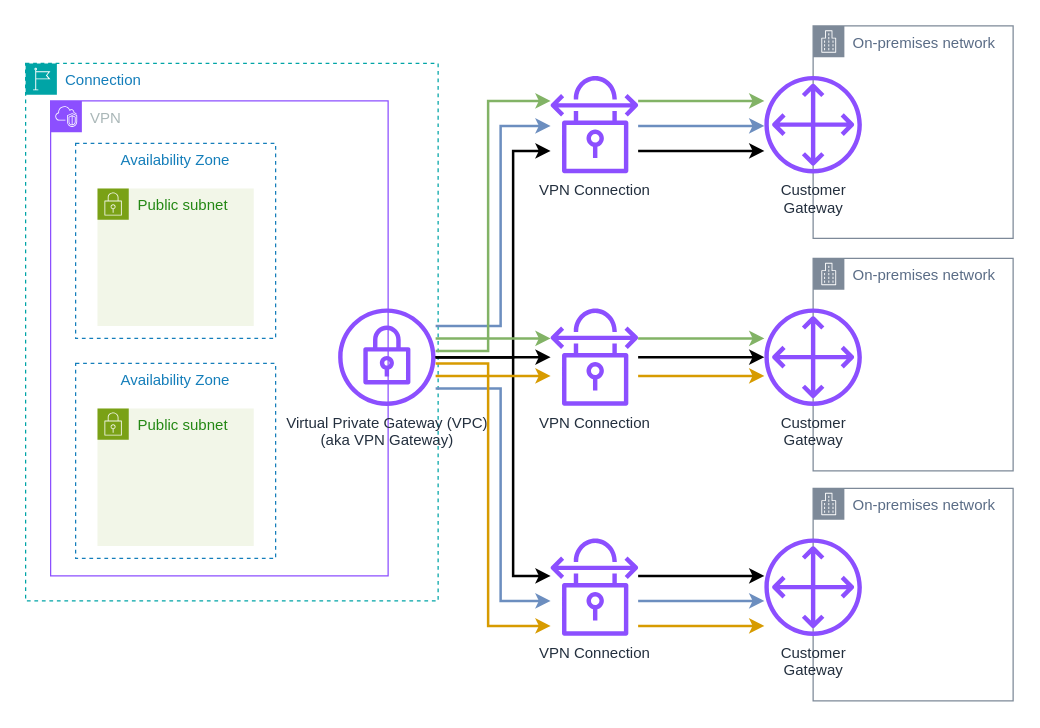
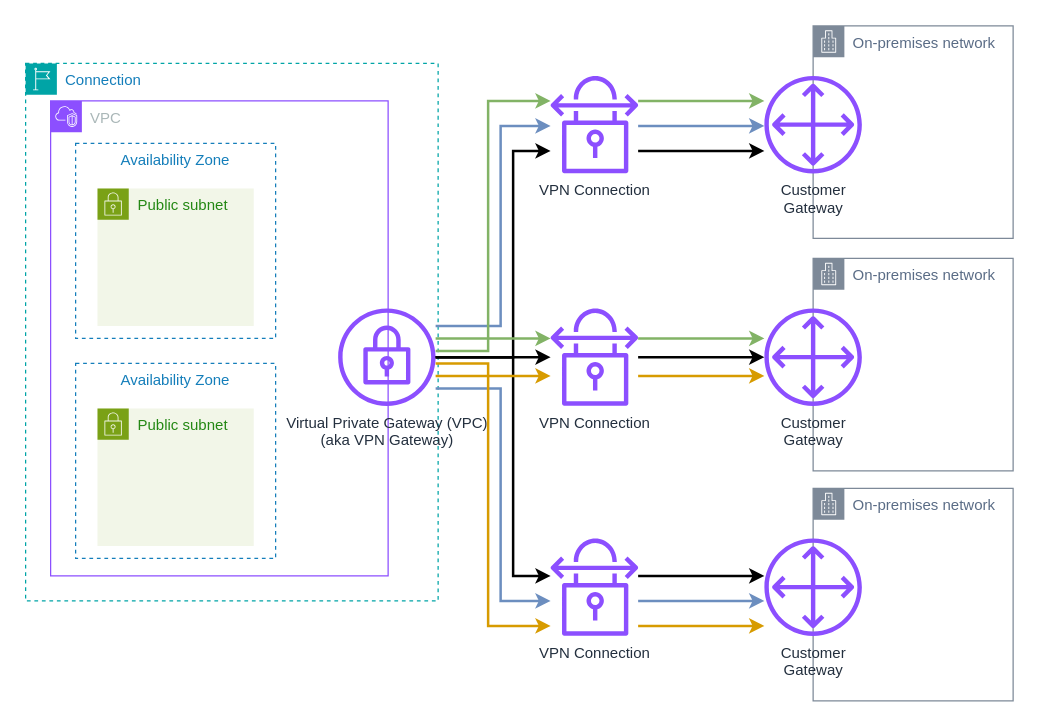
  <mxCell id="0" />
  <mxCell id="1" parent="0" />
  <mxCell id="2" value="Connection" style="points=[[0,0],[0.25,0],[0.5,0],[0.75,0],[1,0],[1,0.25],[1,0.5],[1,0.75],[1,1],[0.75,1],[0.5,1],[0.25,1],[0,1],[0,0.75],[0,0.5],[0,0.25]];outlineConnect=0;gradientColor=none;html=1;whiteSpace=wrap;fontSize=12;fontStyle=0;container=1;pointerEvents=0;collapsible=0;recursiveResize=0;shape=mxgraph.aws4.group;grIcon=mxgraph.aws4.group_region;strokeColor=#00A4A6;fillColor=none;verticalAlign=top;align=left;spacingLeft=30;fontColor=#147EBA;dashed=1;" vertex="1" parent="1"><mxGeometry x="20" y="50" width="330" height="430" as="geometry" /></mxCell>
- <mxCell id="3" value="VPN" style="points=[[0,0],[0.25,0],[0.5,0],[0.75,0],[1,0],[1,0.25],[1,0.5],[1,0.75],[1,1],[0.75,1],[0.5,1],[0.25,1],[0,1],[0,0.75],[0,0.5],[0,0.25]];outlineConnect=0;gradientColor=none;html=1;whiteSpace=wrap;fontSize=12;fontStyle=0;container=1;pointerEvents=0;collapsible=0;recursiveResize=0;shape=mxgraph.aws4.group;grIcon=mxgraph.aws4.group_vpc2;strokeColor=#8C4FFF;fillColor=none;verticalAlign=top;align=left;spacingLeft=30;fontColor=#AAB7B8;dashed=0;" vertex="1" parent="2"><mxGeometry x="20" y="30" width="270" height="380" as="geometry" /></mxCell>
+ <mxCell id="3" value="VPC" style="points=[[0,0],[0.25,0],[0.5,0],[0.75,0],[1,0],[1,0.25],[1,0.5],[1,0.75],[1,1],[0.75,1],[0.5,1],[0.25,1],[0,1],[0,0.75],[0,0.5],[0,0.25]];outlineConnect=0;gradientColor=none;html=1;whiteSpace=wrap;fontSize=12;fontStyle=0;container=1;pointerEvents=0;collapsible=0;recursiveResize=0;shape=mxgraph.aws4.group;grIcon=mxgraph.aws4.group_vpc2;strokeColor=#8C4FFF;fillColor=none;verticalAlign=top;align=left;spacingLeft=30;fontColor=#AAB7B8;dashed=0;" vertex="1" parent="2"><mxGeometry x="20" y="30" width="270" height="380" as="geometry" /></mxCell>
  <mxCell id="4" value="Availability Zone" style="fillColor=none;strokeColor=#147EBA;dashed=1;verticalAlign=top;fontStyle=0;fontColor=#147EBA;whiteSpace=wrap;html=1;" vertex="1" parent="3"><mxGeometry x="20" y="34" width="160" height="156" as="geometry" /></mxCell>
  <mxCell id="5" value="Public subnet" style="points=[[0,0],[0.25,0],[0.5,0],[0.75,0],[1,0],[1,0.25],[1,0.5],[1,0.75],[1,1],[0.75,1],[0.5,1],[0.25,1],[0,1],[0,0.75],[0,0.5],[0,0.25]];outlineConnect=0;gradientColor=none;html=1;whiteSpace=wrap;fontSize=12;fontStyle=0;container=1;pointerEvents=0;collapsible=0;recursiveResize=0;shape=mxgraph.aws4.group;grIcon=mxgraph.aws4.group_security_group;grStroke=0;strokeColor=#7AA116;fillColor=#F2F6E8;verticalAlign=top;align=left;spacingLeft=30;fontColor=#248814;dashed=0;" vertex="1" parent="3"><mxGeometry x="37.5" y="70" width="125" height="110" as="geometry" /></mxCell>
  <mxCell id="6" value="Availability Zone" style="fillColor=none;strokeColor=#147EBA;dashed=1;verticalAlign=top;fontStyle=0;fontColor=#147EBA;whiteSpace=wrap;html=1;" vertex="1" parent="3"><mxGeometry x="20" y="210" width="160" height="156" as="geometry" /></mxCell>
  <mxCell id="7" value="Public subnet" style="points=[[0,0],[0.25,0],[0.5,0],[0.75,0],[1,0],[1,0.25],[1,0.5],[1,0.75],[1,1],[0.75,1],[0.5,1],[0.25,1],[0,1],[0,0.75],[0,0.5],[0,0.25]];outlineConnect=0;gradientColor=none;html=1;whiteSpace=wrap;fontSize=12;fontStyle=0;container=1;pointerEvents=0;collapsible=0;recursiveResize=0;shape=mxgraph.aws4.group;grIcon=mxgraph.aws4.group_security_group;grStroke=0;strokeColor=#7AA116;fillColor=#F2F6E8;verticalAlign=top;align=left;spacingLeft=30;fontColor=#248814;dashed=0;" vertex="1" parent="3"><mxGeometry x="37.5" y="246" width="125" height="110" as="geometry" /></mxCell>
  <mxCell id="8" value="Virtual Private Gateway (VPC)&lt;div&gt;(aka VPN Gateway)&lt;/div&gt;" style="sketch=0;outlineConnect=0;fontColor=#232F3E;gradientColor=none;fillColor=#8C4FFF;strokeColor=none;dashed=0;verticalLabelPosition=bottom;verticalAlign=top;align=center;html=1;fontSize=12;fontStyle=0;aspect=fixed;pointerEvents=1;shape=mxgraph.aws4.vpn_gateway;" vertex="1" parent="2"><mxGeometry x="250" y="196" width="78" height="78" as="geometry" /></mxCell>
  <mxCell id="9" style="edgeStyle=orthogonalEdgeStyle;rounded=0;orthogonalLoop=1;jettySize=auto;html=1;strokeWidth=2;" edge="1" parent="1" source="12" target="16"><mxGeometry relative="1" as="geometry" /></mxCell>
  <mxCell id="10" style="edgeStyle=orthogonalEdgeStyle;rounded=0;orthogonalLoop=1;jettySize=auto;html=1;strokeWidth=2;fillColor=#ffe6cc;strokeColor=#d79b00;" edge="1" parent="1" source="12" target="16"><mxGeometry relative="1" as="geometry"><Array as="points"><mxPoint x="560" y="300" /><mxPoint x="560" y="300" /></Array></mxGeometry></mxCell>
  <mxCell id="11" style="edgeStyle=orthogonalEdgeStyle;rounded=0;orthogonalLoop=1;jettySize=auto;html=1;fillColor=#d5e8d4;strokeColor=#82b366;strokeWidth=2;" edge="1" parent="1" source="12" target="16"><mxGeometry relative="1" as="geometry"><Array as="points"><mxPoint x="570" y="270" /><mxPoint x="570" y="270" /></Array></mxGeometry></mxCell>
  <mxCell id="12" value="VPN Connection" style="sketch=0;outlineConnect=0;fontColor=#232F3E;gradientColor=none;fillColor=#8C4FFF;strokeColor=none;dashed=0;verticalLabelPosition=bottom;verticalAlign=top;align=center;html=1;fontSize=12;fontStyle=0;aspect=fixed;pointerEvents=1;shape=mxgraph.aws4.vpn_connection;" vertex="1" parent="1"><mxGeometry x="440" y="246" width="70" height="78" as="geometry" /></mxCell>
  <mxCell id="13" value="On-premises network" style="points=[[0,0],[0.25,0],[0.5,0],[0.75,0],[1,0],[1,0.25],[1,0.5],[1,0.75],[1,1],[0.75,1],[0.5,1],[0.25,1],[0,1],[0,0.75],[0,0.5],[0,0.25]];outlineConnect=0;gradientColor=none;html=1;whiteSpace=wrap;fontSize=12;fontStyle=0;container=1;pointerEvents=0;collapsible=0;recursiveResize=0;shape=mxgraph.aws4.group;grIcon=mxgraph.aws4.group_corporate_data_center;strokeColor=#7D8998;fillColor=none;verticalAlign=top;align=left;spacingLeft=30;fontColor=#5A6C86;dashed=0;" vertex="1" parent="1"><mxGeometry x="650" y="20" width="160" height="170" as="geometry" /></mxCell>
  <mxCell id="14" value="Customer&lt;div&gt;Gateway&lt;/div&gt;" style="sketch=0;outlineConnect=0;fontColor=#232F3E;gradientColor=none;fillColor=#8C4FFF;strokeColor=none;dashed=0;verticalLabelPosition=bottom;verticalAlign=top;align=center;html=1;fontSize=12;fontStyle=0;aspect=fixed;pointerEvents=1;shape=mxgraph.aws4.customer_gateway;" vertex="1" parent="13"><mxGeometry x="-39" y="40" width="78" height="78" as="geometry" /></mxCell>
  <mxCell id="15" value="On-premises network" style="points=[[0,0],[0.25,0],[0.5,0],[0.75,0],[1,0],[1,0.25],[1,0.5],[1,0.75],[1,1],[0.75,1],[0.5,1],[0.25,1],[0,1],[0,0.75],[0,0.5],[0,0.25]];outlineConnect=0;gradientColor=none;html=1;whiteSpace=wrap;fontSize=12;fontStyle=0;container=1;pointerEvents=0;collapsible=0;recursiveResize=0;shape=mxgraph.aws4.group;grIcon=mxgraph.aws4.group_corporate_data_center;strokeColor=#7D8998;fillColor=none;verticalAlign=top;align=left;spacingLeft=30;fontColor=#5A6C86;dashed=0;" vertex="1" parent="1"><mxGeometry x="650" y="206" width="160" height="170" as="geometry" /></mxCell>
  <mxCell id="16" value="Customer&lt;div&gt;Gateway&lt;/div&gt;" style="sketch=0;outlineConnect=0;fontColor=#232F3E;gradientColor=none;fillColor=#8C4FFF;strokeColor=none;dashed=0;verticalLabelPosition=bottom;verticalAlign=top;align=center;html=1;fontSize=12;fontStyle=0;aspect=fixed;pointerEvents=1;shape=mxgraph.aws4.customer_gateway;" vertex="1" parent="15"><mxGeometry x="-39" y="40" width="78" height="78" as="geometry" /></mxCell>
  <mxCell id="17" value="On-premises network" style="points=[[0,0],[0.25,0],[0.5,0],[0.75,0],[1,0],[1,0.25],[1,0.5],[1,0.75],[1,1],[0.75,1],[0.5,1],[0.25,1],[0,1],[0,0.75],[0,0.5],[0,0.25]];outlineConnect=0;gradientColor=none;html=1;whiteSpace=wrap;fontSize=12;fontStyle=0;container=1;pointerEvents=0;collapsible=0;recursiveResize=0;shape=mxgraph.aws4.group;grIcon=mxgraph.aws4.group_corporate_data_center;strokeColor=#7D8998;fillColor=none;verticalAlign=top;align=left;spacingLeft=30;fontColor=#5A6C86;dashed=0;" vertex="1" parent="1"><mxGeometry x="650" y="390" width="160" height="170" as="geometry" /></mxCell>
  <mxCell id="18" value="Customer&lt;div&gt;Gateway&lt;/div&gt;" style="sketch=0;outlineConnect=0;fontColor=#232F3E;gradientColor=none;fillColor=#8C4FFF;strokeColor=none;dashed=0;verticalLabelPosition=bottom;verticalAlign=top;align=center;html=1;fontSize=12;fontStyle=0;aspect=fixed;pointerEvents=1;shape=mxgraph.aws4.customer_gateway;" vertex="1" parent="17"><mxGeometry x="-39" y="40" width="78" height="78" as="geometry" /></mxCell>
  <mxCell id="19" style="edgeStyle=orthogonalEdgeStyle;rounded=0;orthogonalLoop=1;jettySize=auto;html=1;strokeWidth=2;" edge="1" parent="1" source="22" target="14"><mxGeometry relative="1" as="geometry"><Array as="points"><mxPoint x="560" y="120" /><mxPoint x="560" y="120" /></Array></mxGeometry></mxCell>
  <mxCell id="20" style="edgeStyle=orthogonalEdgeStyle;rounded=0;orthogonalLoop=1;jettySize=auto;html=1;fillColor=#dae8fc;strokeColor=#6c8ebf;strokeWidth=2;" edge="1" parent="1" source="22" target="14"><mxGeometry relative="1" as="geometry"><Array as="points"><mxPoint x="560" y="100" /><mxPoint x="560" y="100" /></Array></mxGeometry></mxCell>
  <mxCell id="21" style="edgeStyle=orthogonalEdgeStyle;rounded=0;orthogonalLoop=1;jettySize=auto;html=1;fillColor=#d5e8d4;strokeColor=#82b366;strokeWidth=2;" edge="1" parent="1" source="22" target="14"><mxGeometry relative="1" as="geometry"><Array as="points"><mxPoint x="560" y="80" /><mxPoint x="560" y="80" /></Array></mxGeometry></mxCell>
  <mxCell id="22" value="VPN Connection" style="sketch=0;outlineConnect=0;fontColor=#232F3E;gradientColor=none;fillColor=#8C4FFF;strokeColor=none;dashed=0;verticalLabelPosition=bottom;verticalAlign=top;align=center;html=1;fontSize=12;fontStyle=0;aspect=fixed;pointerEvents=1;shape=mxgraph.aws4.vpn_connection;" vertex="1" parent="1"><mxGeometry x="440" y="60" width="70" height="78" as="geometry" /></mxCell>
  <mxCell id="23" style="edgeStyle=orthogonalEdgeStyle;rounded=0;orthogonalLoop=1;jettySize=auto;html=1;strokeWidth=2;" edge="1" parent="1" source="26" target="18"><mxGeometry relative="1" as="geometry"><Array as="points"><mxPoint x="570" y="460" /><mxPoint x="570" y="460" /></Array></mxGeometry></mxCell>
  <mxCell id="24" style="edgeStyle=orthogonalEdgeStyle;rounded=0;orthogonalLoop=1;jettySize=auto;html=1;fillColor=#dae8fc;strokeColor=#6c8ebf;strokeWidth=2;" edge="1" parent="1" source="26" target="18"><mxGeometry relative="1" as="geometry"><Array as="points"><mxPoint x="570" y="480" /><mxPoint x="570" y="480" /></Array></mxGeometry></mxCell>
  <mxCell id="25" style="edgeStyle=orthogonalEdgeStyle;rounded=0;orthogonalLoop=1;jettySize=auto;html=1;strokeWidth=2;fillColor=#ffe6cc;strokeColor=#d79b00;" edge="1" parent="1" source="26" target="18"><mxGeometry relative="1" as="geometry"><Array as="points"><mxPoint x="570" y="500" /><mxPoint x="570" y="500" /></Array></mxGeometry></mxCell>
  <mxCell id="26" value="VPN Connection" style="sketch=0;outlineConnect=0;fontColor=#232F3E;gradientColor=none;fillColor=#8C4FFF;strokeColor=none;dashed=0;verticalLabelPosition=bottom;verticalAlign=top;align=center;html=1;fontSize=12;fontStyle=0;aspect=fixed;pointerEvents=1;shape=mxgraph.aws4.vpn_connection;" vertex="1" parent="1"><mxGeometry x="440" y="430" width="70" height="78" as="geometry" /></mxCell>
  <mxCell id="27" style="edgeStyle=orthogonalEdgeStyle;rounded=0;orthogonalLoop=1;jettySize=auto;html=1;strokeWidth=2;" edge="1" parent="1" source="8" target="12"><mxGeometry relative="1" as="geometry" /></mxCell>
  <mxCell id="28" style="edgeStyle=orthogonalEdgeStyle;rounded=0;orthogonalLoop=1;jettySize=auto;html=1;strokeWidth=2;" edge="1" parent="1" source="8" target="22"><mxGeometry relative="1" as="geometry"><Array as="points"><mxPoint x="410" y="285" /><mxPoint x="410" y="120" /></Array></mxGeometry></mxCell>
  <mxCell id="29" style="edgeStyle=orthogonalEdgeStyle;rounded=0;orthogonalLoop=1;jettySize=auto;html=1;strokeWidth=2;" edge="1" parent="1" source="8" target="26"><mxGeometry relative="1" as="geometry"><Array as="points"><mxPoint x="410" y="285" /><mxPoint x="410" y="460" /></Array></mxGeometry></mxCell>
  <mxCell id="30" style="edgeStyle=orthogonalEdgeStyle;rounded=0;orthogonalLoop=1;jettySize=auto;html=1;strokeWidth=2;strokeColor=#6c8ebf;fillColor=#dae8fc;" edge="1" parent="1" source="8" target="22"><mxGeometry relative="1" as="geometry"><Array as="points"><mxPoint x="400" y="260" /><mxPoint x="400" y="100" /></Array></mxGeometry></mxCell>
  <mxCell id="31" style="edgeStyle=orthogonalEdgeStyle;rounded=0;orthogonalLoop=1;jettySize=auto;html=1;strokeWidth=2;strokeColor=#6c8ebf;fillColor=#dae8fc;" edge="1" parent="1" source="8" target="26"><mxGeometry relative="1" as="geometry"><Array as="points"><mxPoint x="400" y="310" /><mxPoint x="400" y="480" /></Array></mxGeometry></mxCell>
  <mxCell id="32" style="edgeStyle=orthogonalEdgeStyle;rounded=0;orthogonalLoop=1;jettySize=auto;html=1;fillColor=#ffe6cc;strokeColor=#d79b00;strokeWidth=2;" edge="1" parent="1" source="8" target="12"><mxGeometry relative="1" as="geometry"><Array as="points"><mxPoint x="390" y="300" /><mxPoint x="390" y="300" /></Array></mxGeometry></mxCell>
  <mxCell id="33" style="edgeStyle=orthogonalEdgeStyle;rounded=0;orthogonalLoop=1;jettySize=auto;html=1;fillColor=#d5e8d4;strokeColor=#82b366;strokeWidth=2;" edge="1" parent="1" source="8" target="12"><mxGeometry relative="1" as="geometry"><Array as="points"><mxPoint x="390" y="270" /><mxPoint x="390" y="270" /></Array></mxGeometry></mxCell>
  <mxCell id="34" style="edgeStyle=orthogonalEdgeStyle;rounded=0;orthogonalLoop=1;jettySize=auto;html=1;strokeWidth=2;fillColor=#ffe6cc;strokeColor=#d79b00;" edge="1" parent="1" source="8" target="26"><mxGeometry relative="1" as="geometry"><Array as="points"><mxPoint x="390" y="290" /><mxPoint x="390" y="500" /></Array></mxGeometry></mxCell>
  <mxCell id="35" style="edgeStyle=orthogonalEdgeStyle;rounded=0;orthogonalLoop=1;jettySize=auto;html=1;fillColor=#d5e8d4;strokeColor=#82b366;strokeWidth=2;" edge="1" parent="1" source="8" target="22"><mxGeometry relative="1" as="geometry"><Array as="points"><mxPoint x="390" y="280" /><mxPoint x="390" y="80" /></Array></mxGeometry></mxCell>
